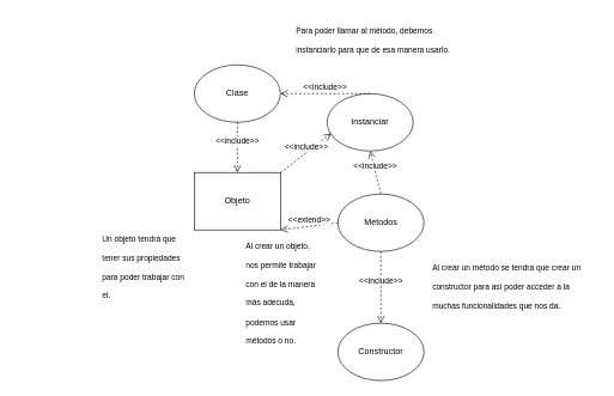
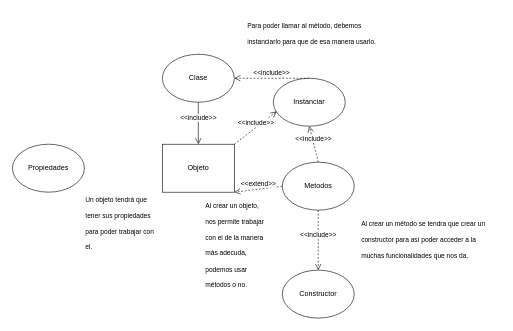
  <mxCell id="0" />
  <mxCell id="1" parent="0" />
  <mxCell id="2" value="Clase" style="ellipse;whiteSpace=wrap;html=1;" vertex="1" parent="1"><mxGeometry x="270" y="90" width="120" height="80" as="geometry" /></mxCell>
+ <mxCell id="3" value="Propiedades" style="ellipse;whiteSpace=wrap;html=1;" vertex="1" parent="1"><mxGeometry x="20" y="240" width="120" height="80" as="geometry" /></mxCell>
  <mxCell id="4" value="Metodos" style="ellipse;whiteSpace=wrap;html=1;" vertex="1" parent="1"><mxGeometry x="470" y="270" width="120" height="80" as="geometry" /></mxCell>
  <mxCell id="5" value="Objeto" style="whiteSpace=wrap;html=1;rounded=0;" vertex="1" parent="1"><mxGeometry x="270" y="240" width="120" height="80" as="geometry" /></mxCell>
  <mxCell id="6" value="Constructor" style="ellipse;whiteSpace=wrap;html=1;" vertex="1" parent="1"><mxGeometry x="470" y="450" width="120" height="80" as="geometry" /></mxCell>
  <mxCell id="7" value="Instanciar" style="ellipse;whiteSpace=wrap;html=1;" vertex="1" parent="1"><mxGeometry x="455" y="130" width="120" height="80" as="geometry" /></mxCell>
- <mxCell id="8" value="&amp;lt;&amp;lt;include&amp;gt;&amp;gt;" style="html=1;verticalAlign=bottom;endArrow=open;dashed=1;endSize=8;curved=0;rounded=0;strokeColor=default;align=center;fontFamily=Helvetica;fontSize=11;fontColor=default;labelBackgroundColor=default;edgeStyle=none;exitX=0.5;exitY=1;exitDx=0;exitDy=0;entryX=0.5;entryY=0;entryDx=0;entryDy=0;" edge="1" parent="1" source="2" target="5"><mxGeometry relative="1" as="geometry"><mxPoint x="450" y="230" as="sourcePoint" /><mxPoint x="370" y="230" as="targetPoint" /></mxGeometry></mxCell>
+ <mxCell id="8" value="&amp;lt;&amp;lt;include&amp;gt;&amp;gt;" style="html=1;verticalAlign=bottom;endArrow=open;dashed=0;endSize=8;curved=0;rounded=0;strokeColor=default;align=center;fontFamily=Helvetica;fontSize=11;fontColor=default;labelBackgroundColor=default;edgeStyle=none;exitX=0.5;exitY=1;exitDx=0;exitDy=0;entryX=0.5;entryY=0;entryDx=0;entryDy=0;" edge="1" parent="1" source="2" target="5"><mxGeometry relative="1" as="geometry"><mxPoint x="450" y="230" as="sourcePoint" /><mxPoint x="370" y="230" as="targetPoint" /></mxGeometry></mxCell>
  <mxCell id="9" value="&amp;lt;&amp;lt;extend&amp;gt;&amp;gt;" style="html=1;verticalAlign=bottom;endArrow=open;dashed=1;endSize=8;curved=0;rounded=0;strokeColor=default;align=center;fontFamily=Helvetica;fontSize=11;fontColor=default;labelBackgroundColor=default;edgeStyle=none;entryX=1;entryY=1;entryDx=0;entryDy=0;exitX=0;exitY=0.5;exitDx=0;exitDy=0;" edge="1" parent="1" source="4" target="5"><mxGeometry relative="1" as="geometry"><mxPoint x="410" y="280" as="sourcePoint" /><mxPoint x="430" y="260" as="targetPoint" /></mxGeometry></mxCell>
  <mxCell id="10" value="&amp;lt;&amp;lt;include&amp;gt;&amp;gt;" style="html=1;verticalAlign=bottom;endArrow=open;dashed=1;endSize=8;curved=0;rounded=0;strokeColor=default;align=center;fontFamily=Helvetica;fontSize=11;fontColor=default;labelBackgroundColor=default;edgeStyle=none;exitX=0.5;exitY=1;exitDx=0;exitDy=0;entryX=0.5;entryY=0;entryDx=0;entryDy=0;" edge="1" parent="1" source="4" target="6"><mxGeometry relative="1" as="geometry"><mxPoint x="354" y="340" as="sourcePoint" /><mxPoint x="414" y="410" as="targetPoint" /></mxGeometry></mxCell>
  <mxCell id="11" value="&amp;lt;&amp;lt;include&amp;gt;&amp;gt;" style="html=1;verticalAlign=bottom;endArrow=open;dashed=1;endSize=8;curved=0;rounded=0;strokeColor=default;align=center;fontFamily=Helvetica;fontSize=11;fontColor=default;labelBackgroundColor=default;edgeStyle=none;exitX=0.5;exitY=0;exitDx=0;exitDy=0;entryX=0.5;entryY=1;entryDx=0;entryDy=0;" edge="1" parent="1" source="4" target="7"><mxGeometry relative="1" as="geometry"><mxPoint x="420" y="380" as="sourcePoint" /><mxPoint x="420" y="430" as="targetPoint" /></mxGeometry></mxCell>
  <mxCell id="12" value="&lt;h1 style=&quot;margin-top: 0px;&quot;&gt;&lt;span style=&quot;font-weight: 400;&quot;&gt;&lt;font style=&quot;font-size: 11px;&quot;&gt;Al crear un objeto, nos permite trabajar con el de la manera más adecuda, podemos usar métodos o no.&lt;/font&gt;&lt;/span&gt;&lt;/h1&gt;" style="text;html=1;whiteSpace=wrap;overflow=hidden;rounded=0;fontFamily=Helvetica;fontSize=11;labelBackgroundColor=default;" vertex="1" parent="1"><mxGeometry x="340" y="320" width="111" height="170" as="geometry" /></mxCell>
  <mxCell id="13" value="&lt;h1 style=&quot;margin-top: 0px;&quot;&gt;&lt;font style=&quot;font-weight: normal; font-size: 11px;&quot;&gt;Un objeto tendrá que tener sus propiedades para poder trabajar con el.&lt;/font&gt;&lt;/h1&gt;" style="text;html=1;whiteSpace=wrap;overflow=hidden;rounded=0;fontFamily=Helvetica;fontSize=11;fontColor=default;labelBackgroundColor=default;" vertex="1" parent="1"><mxGeometry x="140" y="310" width="130" height="130" as="geometry" /></mxCell>
  <mxCell id="14" value="&amp;lt;&amp;lt;include&amp;gt;&amp;gt;" style="html=1;verticalAlign=bottom;endArrow=open;dashed=1;endSize=8;curved=0;rounded=0;strokeColor=default;align=center;fontFamily=Helvetica;fontSize=11;fontColor=default;labelBackgroundColor=default;edgeStyle=none;exitX=0.5;exitY=0;exitDx=0;exitDy=0;entryX=1;entryY=0.5;entryDx=0;entryDy=0;" edge="1" parent="1" source="7" target="2"><mxGeometry relative="1" as="geometry"><mxPoint x="510" y="160" as="sourcePoint" /><mxPoint x="510" y="90" as="targetPoint" /></mxGeometry></mxCell>
  <mxCell id="15" value="&lt;h1 style=&quot;margin-top: 0px;&quot;&gt;&lt;font style=&quot;font-weight: normal; font-size: 11px;&quot;&gt;Al crear un método se tendra que crear un constructor para así poder acceder a la muchas funcionalidades que nos da.&lt;/font&gt;&lt;/h1&gt;" style="text;html=1;whiteSpace=wrap;overflow=hidden;rounded=0;fontFamily=Helvetica;fontSize=11;fontColor=default;labelBackgroundColor=default;" vertex="1" parent="1"><mxGeometry x="600" y="350" width="233" height="90" as="geometry" /></mxCell>
  <mxCell id="16" value="&lt;h1 style=&quot;margin-top: 0px;&quot;&gt;&lt;font style=&quot;font-weight: normal; font-size: 11px;&quot;&gt;Para poder llamar al método, debemos instanciarlo para que de esa manera usarlo.&lt;/font&gt;&lt;/h1&gt;" style="text;html=1;whiteSpace=wrap;overflow=hidden;rounded=0;fontFamily=Helvetica;fontSize=11;fontColor=default;labelBackgroundColor=default;" vertex="1" parent="1"><mxGeometry x="410" y="20" width="240" height="80" as="geometry" /></mxCell>
  <mxCell id="17" value="&amp;lt;&amp;lt;include&amp;gt;&amp;gt;" style="html=1;verticalAlign=bottom;endArrow=open;dashed=1;endSize=8;curved=0;rounded=0;strokeColor=default;align=center;fontFamily=Helvetica;fontSize=11;fontColor=default;labelBackgroundColor=default;edgeStyle=none;exitX=1;exitY=0;exitDx=0;exitDy=0;entryX=0.048;entryY=0.693;entryDx=0;entryDy=0;entryPerimeter=0;" edge="1" parent="1" source="5" target="7"><mxGeometry relative="1" as="geometry"><mxPoint x="390" y="180" as="sourcePoint" /><mxPoint x="390" y="250" as="targetPoint" /></mxGeometry></mxCell>
